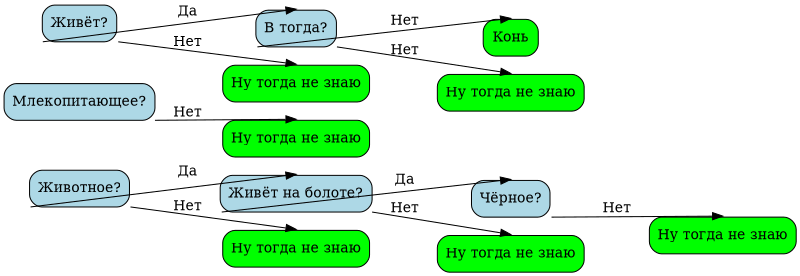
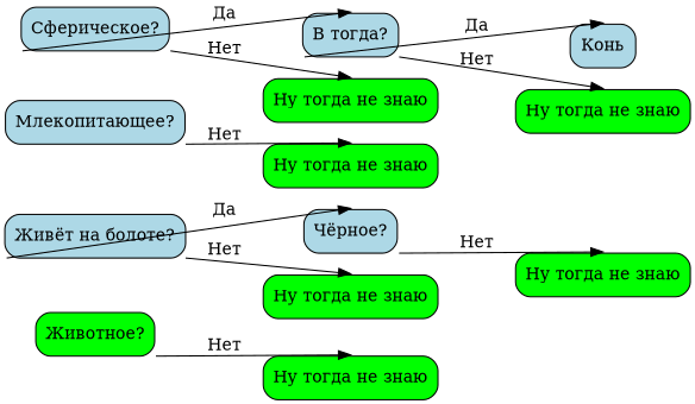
  digraph {
    rankdir=LR
    splines=false
    node [fillcolor=lime shape=rectangle style="rounded,filled"]
    edge [headport=n tailport=se]
-   n1 [fillcolor=lightblue label="Животное?"]
+   n1 [label="Животное?"]
    n2 [fillcolor=lightblue label="Живёт на болоте?"]
    n3 [label="Ну тогда не знаю"]
    n4 [fillcolor=lightblue label="Чёрное?"]
    n5 [label="Ну тогда не знаю"]
    n6 [label="Ну тогда не знаю"]
    n7 [fillcolor=lightblue label="Млекопитающее?"]
    n8 [label="Ну тогда не знаю"]
-   n9 [fillcolor=lightblue label="Живёт?"]
+   n9 [fillcolor=lightblue label="Сферическое?"]
    n10 [fillcolor=lightblue label="В тогда?"]
    n11 [label="Ну тогда не знаю"]
-   n12 [label="Конь"]
+   n12 [fillcolor=lightblue label="Конь"]
    n13 [label="Ну тогда не знаю"]
-   n1 -> n2 [label="Да" tailport=sw]
    n1 -> n3 [label="Нет"]
    n2 -> n4 [label="Да" tailport=sw]
    n2 -> n5 [label="Нет"]
    n4 -> n6 [label="Нет"]
    n7 -> n8 [label="Нет"]
    n9 -> n10 [label="Да" tailport=sw]
    n9 -> n11 [label="Нет"]
-   n10 -> n12 [label="Нет" tailport=sw]
+   n10 -> n12 [label="Да" tailport=sw]
    n10 -> n13 [label="Нет"]
  }
